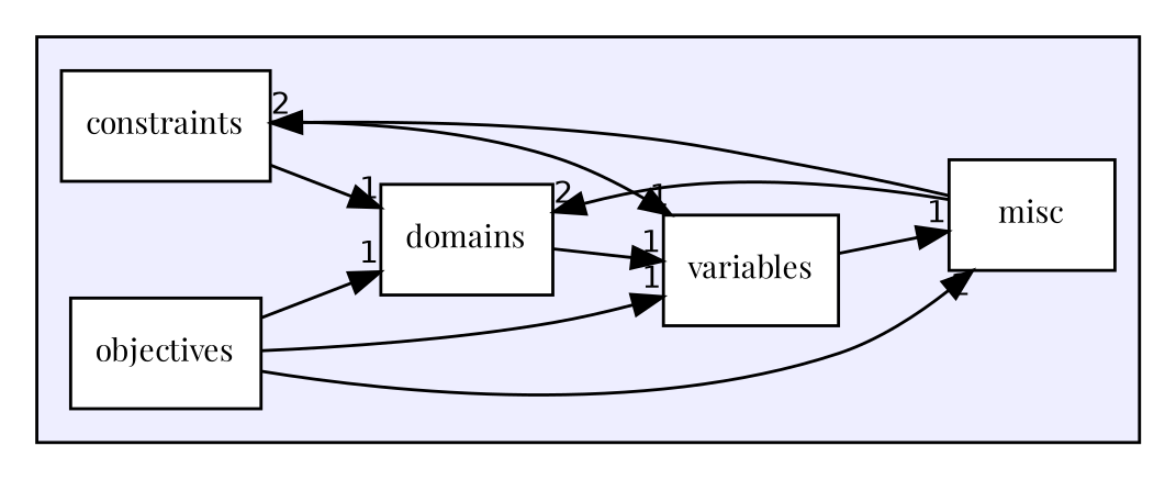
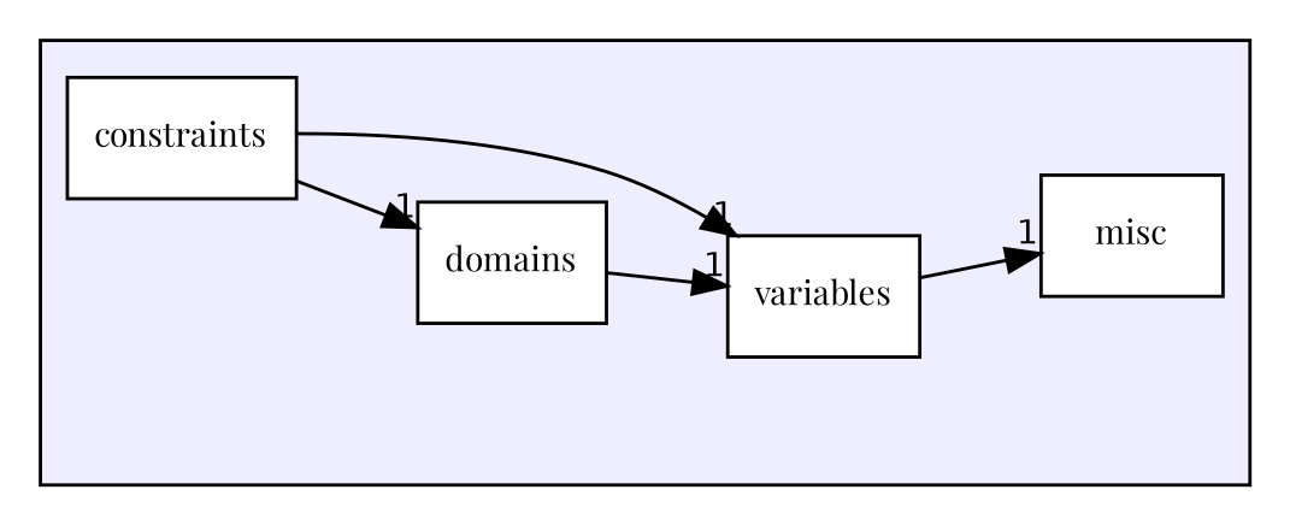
  digraph {
    compound=true
    fontname="Playfair Display"
    rankdir=LR
    node [color=black fillcolor=white fontname="Playfair Display" fontsize=10 shape=box style=filled]
    edge [fontname="Playfair Display" headlabel=1 labeldistance=1.5 labelfontname=Helvetica labelfontsize=10]
    n1 [label=constraints]
    n2 [label=domains]
    n3 [label=misc]
-   n4 [label=objectives]
    n5 [label=variables]
    subgraph cluster_1 {
      bgcolor="#eeeeff"
      pencolor=black
      n1
      n2
      n3
-     n4
      n5
    }
    n1 -> n2
    n1 -> n5
    n2 -> n5
-   n3 -> n1 [headlabel=2]
-   n3 -> n2 [headlabel=2]
-   n4 -> n2
-   n4 -> n3 [headlabel=2]
-   n4 -> n5
    n5 -> n3
  }
